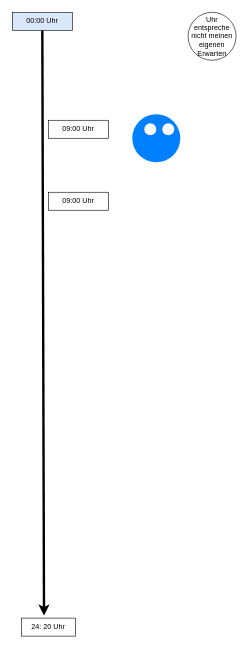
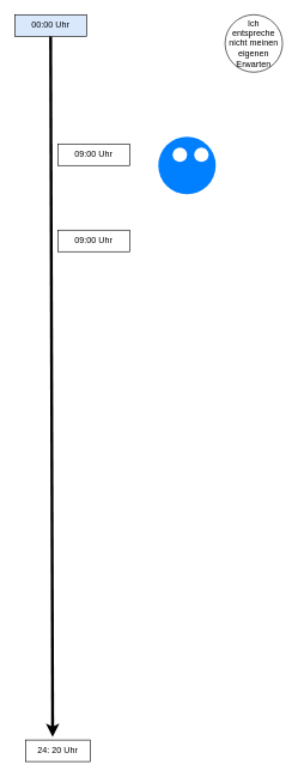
  <mxCell id="0" />
  <mxCell id="1" parent="0" />
  <mxCell id="2" value="" style="endArrow=classic;html=1;entryX=0.42;entryY=-0.143;entryDx=0;entryDy=0;entryPerimeter=0;strokeWidth=4;exitX=0.5;exitY=1;exitDx=0;exitDy=0;" edge="1" parent="1" source="3" target="4"><mxGeometry width="50" height="50" relative="1" as="geometry"><mxPoint x="80" y="120" as="sourcePoint" /><mxPoint x="80" y="1000" as="targetPoint" /></mxGeometry></mxCell>
  <mxCell id="3" value="00:00 Uhr" style="rounded=0;whiteSpace=wrap;html=1;fillColor=#dae8fc;" vertex="1" parent="1"><mxGeometry x="20" y="20" width="100" height="30" as="geometry" /></mxCell>
  <mxCell id="4" value="24: 20 Uhr" style="rounded=0;whiteSpace=wrap;html=1;" vertex="1" parent="1"><mxGeometry x="35" y="1030" width="90" height="30" as="geometry" /></mxCell>
  <mxCell id="5" value="09:00 Uhr" style="rounded=0;whiteSpace=wrap;html=1;" vertex="1" parent="1"><mxGeometry x="80" y="200" width="100" height="30" as="geometry" /></mxCell>
  <mxCell id="6" value="09:00 Uhr" style="rounded=0;whiteSpace=wrap;html=1;" vertex="1" parent="1"><mxGeometry x="80" y="320" width="100" height="30" as="geometry" /></mxCell>
  <mxCell id="7" value="" style="ellipse;whiteSpace=wrap;html=1;aspect=fixed;fillColor=#007FFF;strokeColor=none;" vertex="1" parent="1"><mxGeometry x="220" y="190" width="80" height="80" as="geometry" /></mxCell>
  <mxCell id="8" value="" style="ellipse;whiteSpace=wrap;html=1;aspect=fixed;strokeColor=none;" vertex="1" parent="1"><mxGeometry x="240" y="205" width="20" height="20" as="geometry" /></mxCell>
  <mxCell id="9" value="" style="ellipse;whiteSpace=wrap;html=1;aspect=fixed;strokeColor=none;" vertex="1" parent="1"><mxGeometry x="270" y="205" width="20" height="20" as="geometry" /></mxCell>
- <mxCell id="10" value="Uhr entspreche nicht meinen eigenen Erwarten" style="ellipse;whiteSpace=wrap;html=1;aspect=fixed;fillColor=none;" vertex="1" parent="1"><mxGeometry x="313" y="20" width="80" height="80" as="geometry" /></mxCell>
+ <mxCell id="10" value="Ich entspreche nicht meinen eigenen Erwarten" style="ellipse;whiteSpace=wrap;html=1;aspect=fixed;fillColor=none;" vertex="1" parent="1"><mxGeometry x="313" y="20" width="80" height="80" as="geometry" /></mxCell>
